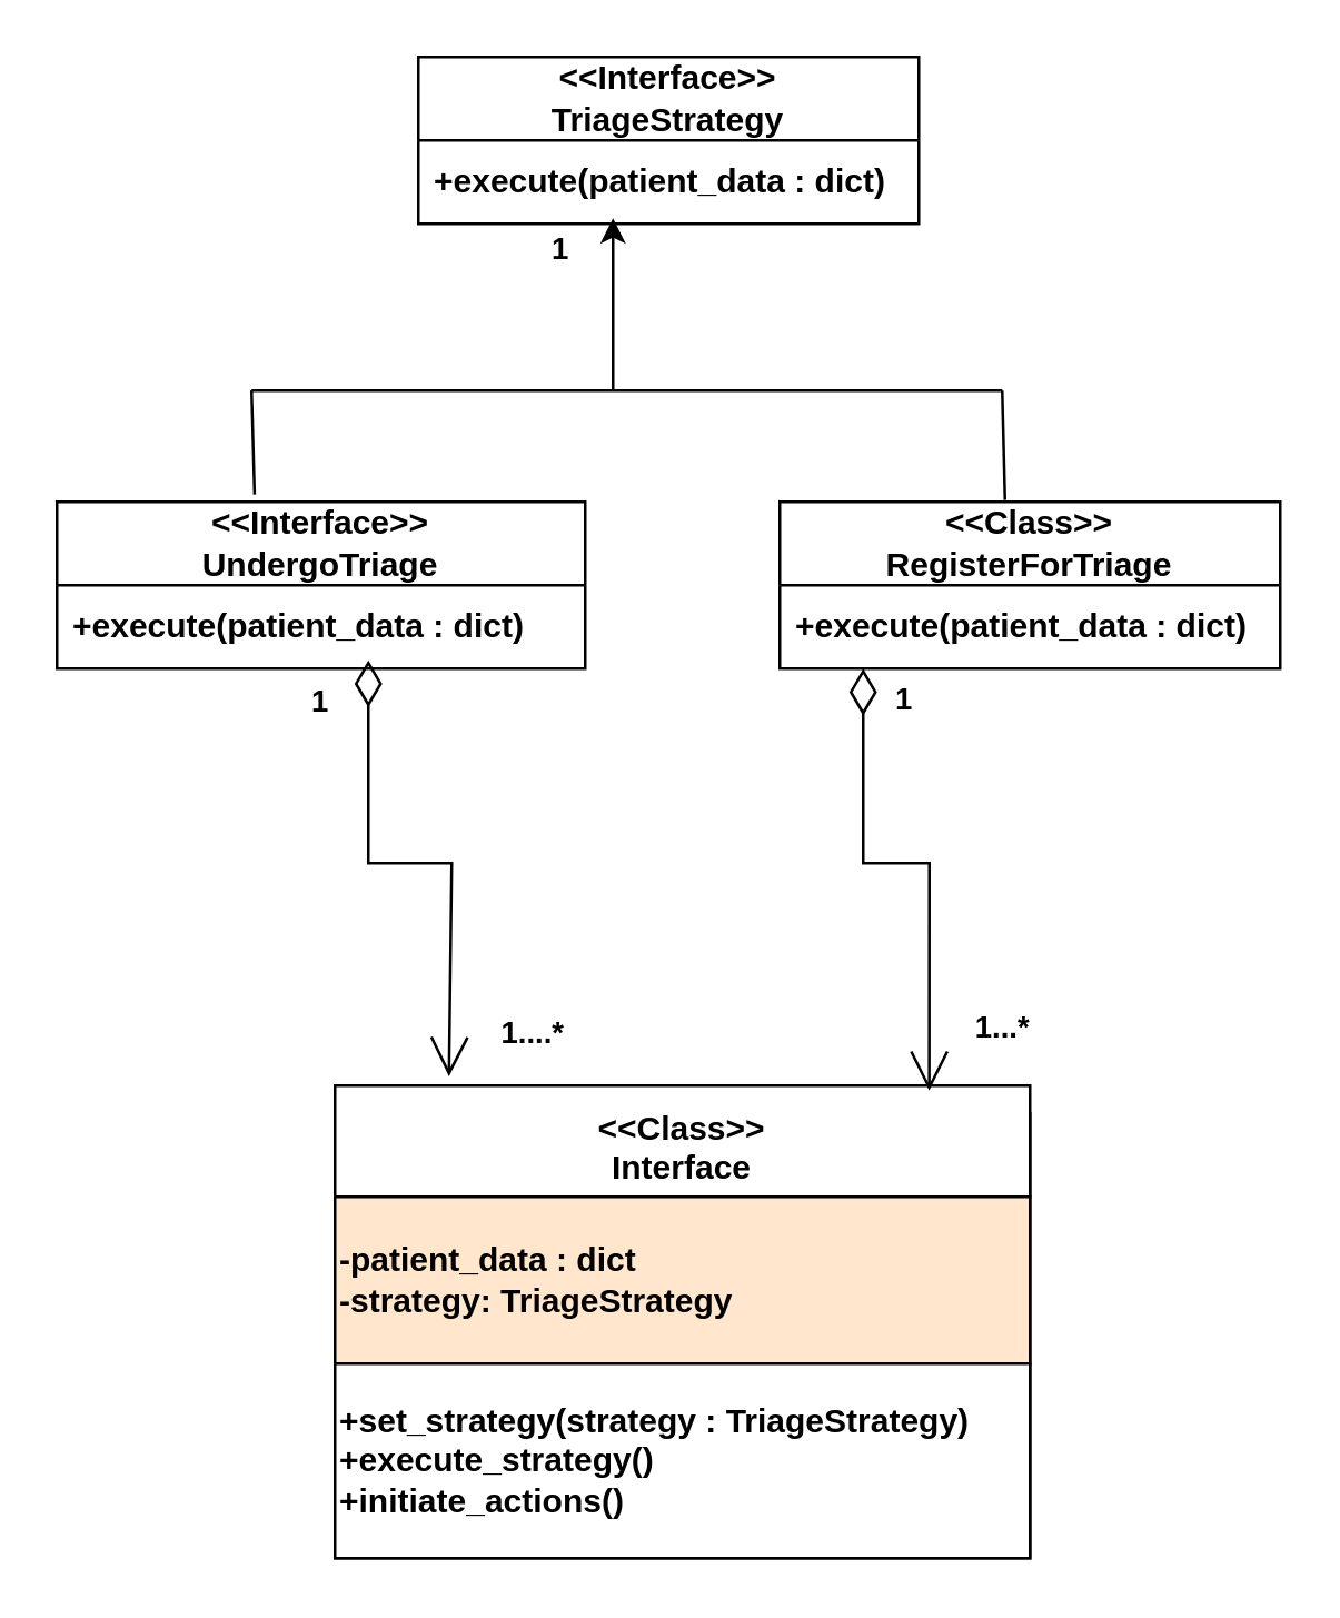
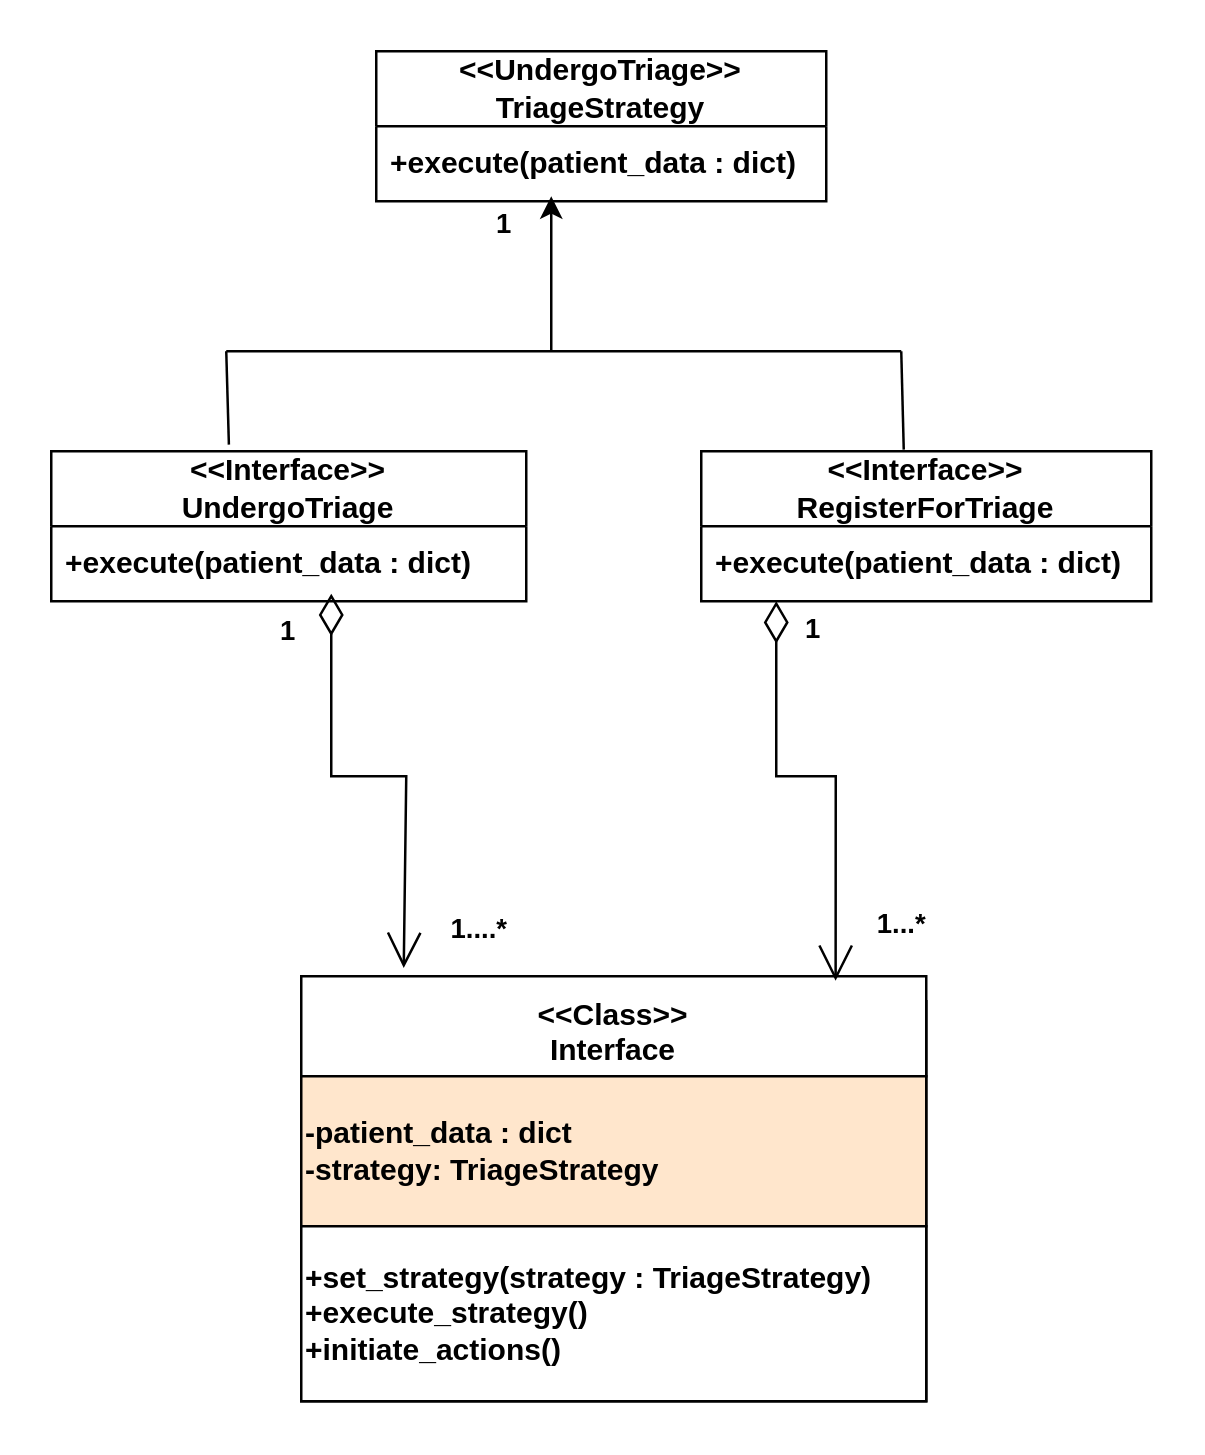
  <mxCell id="0" />
  <mxCell id="1" parent="0" />
- <mxCell id="2" value="&amp;lt;&amp;lt;Interface&amp;gt;&amp;gt;&lt;div&gt;TriageStrategy&lt;/div&gt;" style="swimlane;fontStyle=1;childLayout=stackLayout;horizontal=1;startSize=30;horizontalStack=0;resizeParent=1;resizeParentMax=0;resizeLast=0;collapsible=1;marginBottom=0;whiteSpace=wrap;html=1;" parent="1" vertex="1"><mxGeometry x="150" y="20" width="180" height="60" as="geometry"><mxRectangle x="350" y="70" width="120" height="40" as="alternateBounds" /></mxGeometry></mxCell>
+ <mxCell id="2" value="&amp;lt;&amp;lt;UndergoTriage&amp;gt;&amp;gt;&lt;div&gt;TriageStrategy&lt;/div&gt;" style="swimlane;fontStyle=1;childLayout=stackLayout;horizontal=1;startSize=30;horizontalStack=0;resizeParent=1;resizeParentMax=0;resizeLast=0;collapsible=1;marginBottom=0;whiteSpace=wrap;html=1;" parent="1" vertex="1"><mxGeometry x="150" y="20" width="180" height="60" as="geometry"><mxRectangle x="350" y="70" width="120" height="40" as="alternateBounds" /></mxGeometry></mxCell>
  <mxCell id="3" value="+execute(patient_data : dict)" style="text;strokeColor=none;fillColor=none;align=left;verticalAlign=middle;spacingLeft=4;spacingRight=4;overflow=hidden;points=[[0,0.5],[1,0.5]];portConstraint=eastwest;rotatable=0;whiteSpace=wrap;html=1;fontStyle=1" parent="2" vertex="1"><mxGeometry y="30" width="180" height="30" as="geometry" /></mxCell>
  <mxCell id="4" value="&amp;lt;&amp;lt;Interface&amp;gt;&amp;gt;&lt;div&gt;UndergoTriage&lt;/div&gt;" style="swimlane;fontStyle=1;childLayout=stackLayout;horizontal=1;startSize=30;horizontalStack=0;resizeParent=1;resizeParentMax=0;resizeLast=0;collapsible=1;marginBottom=0;whiteSpace=wrap;html=1;" parent="1" vertex="1"><mxGeometry x="20" y="180" width="190" height="60" as="geometry"><mxRectangle x="350" y="70" width="120" height="40" as="alternateBounds" /></mxGeometry></mxCell>
  <mxCell id="5" value="+execute(patient_data : dict)" style="text;strokeColor=none;fillColor=none;align=left;verticalAlign=middle;spacingLeft=4;spacingRight=4;overflow=hidden;points=[[0,0.5],[1,0.5]];portConstraint=eastwest;rotatable=0;whiteSpace=wrap;html=1;fontStyle=1" parent="4" vertex="1"><mxGeometry y="30" width="190" height="30" as="geometry" /></mxCell>
- <mxCell id="6" value="&amp;lt;&amp;lt;Class&amp;gt;&amp;gt;&lt;div&gt;RegisterForTriage&lt;/div&gt;" style="swimlane;fontStyle=1;childLayout=stackLayout;horizontal=1;startSize=30;horizontalStack=0;resizeParent=1;resizeParentMax=0;resizeLast=0;collapsible=1;marginBottom=0;whiteSpace=wrap;html=1;" parent="1" vertex="1"><mxGeometry x="280" y="180" width="180" height="60" as="geometry"><mxRectangle x="350" y="70" width="120" height="40" as="alternateBounds" /></mxGeometry></mxCell>
+ <mxCell id="6" value="&amp;lt;&amp;lt;Interface&amp;gt;&amp;gt;&lt;div&gt;RegisterForTriage&lt;/div&gt;" style="swimlane;fontStyle=1;childLayout=stackLayout;horizontal=1;startSize=30;horizontalStack=0;resizeParent=1;resizeParentMax=0;resizeLast=0;collapsible=1;marginBottom=0;whiteSpace=wrap;html=1;" parent="1" vertex="1"><mxGeometry x="280" y="180" width="180" height="60" as="geometry"><mxRectangle x="350" y="70" width="120" height="40" as="alternateBounds" /></mxGeometry></mxCell>
  <mxCell id="7" value="+execute(patient_data : dict)" style="text;strokeColor=none;fillColor=none;align=left;verticalAlign=middle;spacingLeft=4;spacingRight=4;overflow=hidden;points=[[0,0.5],[1,0.5]];portConstraint=eastwest;rotatable=0;whiteSpace=wrap;html=1;fontStyle=1" parent="6" vertex="1"><mxGeometry y="30" width="180" height="30" as="geometry" /></mxCell>
  <mxCell id="8" value="" style="endArrow=classic;html=1;rounded=0;" parent="1" edge="1"><mxGeometry width="50" height="50" relative="1" as="geometry"><mxPoint x="220" y="140" as="sourcePoint" /><mxPoint x="220" y="78" as="targetPoint" /></mxGeometry></mxCell>
  <mxCell id="9" value="&lt;b&gt;1&lt;/b&gt;" style="edgeLabel;html=1;align=center;verticalAlign=middle;resizable=0;points=[];" vertex="1" connectable="0" parent="8"><mxGeometry x="0.533" y="-1" relative="1" as="geometry"><mxPoint x="-21" y="-4" as="offset" /></mxGeometry></mxCell>
  <mxCell id="10" value="" style="endArrow=none;html=1;rounded=0;fontStyle=1" parent="1" edge="1"><mxGeometry width="50" height="50" relative="1" as="geometry"><mxPoint x="90" y="140" as="sourcePoint" /><mxPoint x="360" y="140" as="targetPoint" /></mxGeometry></mxCell>
  <mxCell id="11" value="" style="endArrow=none;html=1;rounded=0;fontStyle=1;exitX=0.374;exitY=-0.044;exitDx=0;exitDy=0;exitPerimeter=0;" parent="1" source="4" edge="1"><mxGeometry width="50" height="50" relative="1" as="geometry"><mxPoint x="230" y="300" as="sourcePoint" /><mxPoint x="90" y="140" as="targetPoint" /></mxGeometry></mxCell>
  <mxCell id="12" value="" style="endArrow=none;html=1;rounded=0;exitX=0.45;exitY=-0.011;exitDx=0;exitDy=0;exitPerimeter=0;fontStyle=1" parent="1" source="6" edge="1"><mxGeometry width="50" height="50" relative="1" as="geometry"><mxPoint x="100" y="190" as="sourcePoint" /><mxPoint x="360" y="140" as="targetPoint" /></mxGeometry></mxCell>
  <mxCell id="13" value="" style="group;fontStyle=1" parent="1" vertex="1" connectable="0"><mxGeometry x="120" y="390" width="250" height="170" as="geometry" /></mxCell>
  <mxCell id="14" value="" style="rounded=0;whiteSpace=wrap;html=1;fontStyle=1" parent="13" vertex="1"><mxGeometry y="10" width="250.0" height="160" as="geometry" /></mxCell>
  <mxCell id="15" value="" style="rounded=0;whiteSpace=wrap;html=1;fontStyle=1" parent="13" vertex="1"><mxGeometry width="250.0" height="40" as="geometry" /></mxCell>
  <mxCell id="16" value="&amp;lt;&amp;lt;Class&amp;gt;&amp;gt;&lt;br&gt;&lt;span style=&quot;background-color: initial;&quot;&gt;Interface&lt;/span&gt;&lt;div&gt;&lt;span style=&quot;background-color: initial;&quot;&gt;&lt;br&gt;&lt;/span&gt;&lt;/div&gt;" style="text;html=1;align=center;verticalAlign=middle;whiteSpace=wrap;rounded=0;fontStyle=1" parent="13" vertex="1"><mxGeometry y="20" width="250.0" height="20" as="geometry" /></mxCell>
  <mxCell id="17" value="&lt;span style=&quot;&quot;&gt;-patient_data : dict&lt;/span&gt;&lt;div style=&quot;&quot;&gt;-strategy: TriageStrategy&lt;/div&gt;" style="rounded=0;whiteSpace=wrap;html=1;align=left;fontStyle=1;fillColor=#ffe6cc;" parent="13" vertex="1"><mxGeometry y="40" width="250.0" height="60" as="geometry" /></mxCell>
  <mxCell id="18" value="&lt;div style=&quot;&quot;&gt;+set_strategy(strategy : TriageStrategy)&lt;div&gt;+execute_strategy()&lt;/div&gt;&lt;div&gt;+initiate_actions()&lt;/div&gt;&lt;/div&gt;" style="rounded=0;whiteSpace=wrap;html=1;align=left;fontStyle=1" parent="13" vertex="1"><mxGeometry y="100.0" width="250.0" height="70.0" as="geometry" /></mxCell>
  <mxCell id="19" value="1" style="endArrow=open;html=1;endSize=12;startArrow=diamondThin;startSize=14;startFill=0;edgeStyle=orthogonalEdgeStyle;align=left;verticalAlign=bottom;rounded=0;entryX=0.164;entryY=-0.083;entryDx=0;entryDy=0;entryPerimeter=0;fontStyle=1" parent="1" target="15" edge="1"><mxGeometry x="-0.73" y="-22" relative="1" as="geometry"><mxPoint x="132" y="237" as="sourcePoint" /><mxPoint x="162" y="367.988" as="targetPoint" /><Array as="points"><mxPoint x="132" y="310" /><mxPoint x="162" y="310" /></Array><mxPoint as="offset" /></mxGeometry></mxCell>
  <mxCell id="20" value="&lt;b&gt;1....*&lt;/b&gt;" style="edgeLabel;html=1;align=center;verticalAlign=middle;resizable=0;points=[];" vertex="1" connectable="0" parent="19"><mxGeometry x="0.614" y="2" relative="1" as="geometry"><mxPoint x="27" y="18" as="offset" /></mxGeometry></mxCell>
  <mxCell id="21" value="1" style="endArrow=open;html=1;endSize=12;startArrow=diamondThin;startSize=14;startFill=0;edgeStyle=orthogonalEdgeStyle;align=left;verticalAlign=bottom;rounded=0;fontStyle=1;entryX=0.855;entryY=0.045;entryDx=0;entryDy=0;entryPerimeter=0;" parent="1" target="15" edge="1"><mxGeometry x="-0.772" y="10" relative="1" as="geometry"><mxPoint x="310" y="240" as="sourcePoint" /><mxPoint x="334" y="340" as="targetPoint" /><Array as="points"><mxPoint x="310" y="310" /><mxPoint x="334" y="310" /></Array><mxPoint as="offset" /></mxGeometry></mxCell>
  <mxCell id="22" value="&lt;b&gt;1...*&lt;/b&gt;" style="edgeLabel;html=1;align=center;verticalAlign=middle;resizable=0;points=[];" vertex="1" connectable="0" parent="21"><mxGeometry x="0.683" y="-1" relative="1" as="geometry"><mxPoint x="27" y="4" as="offset" /></mxGeometry></mxCell>
